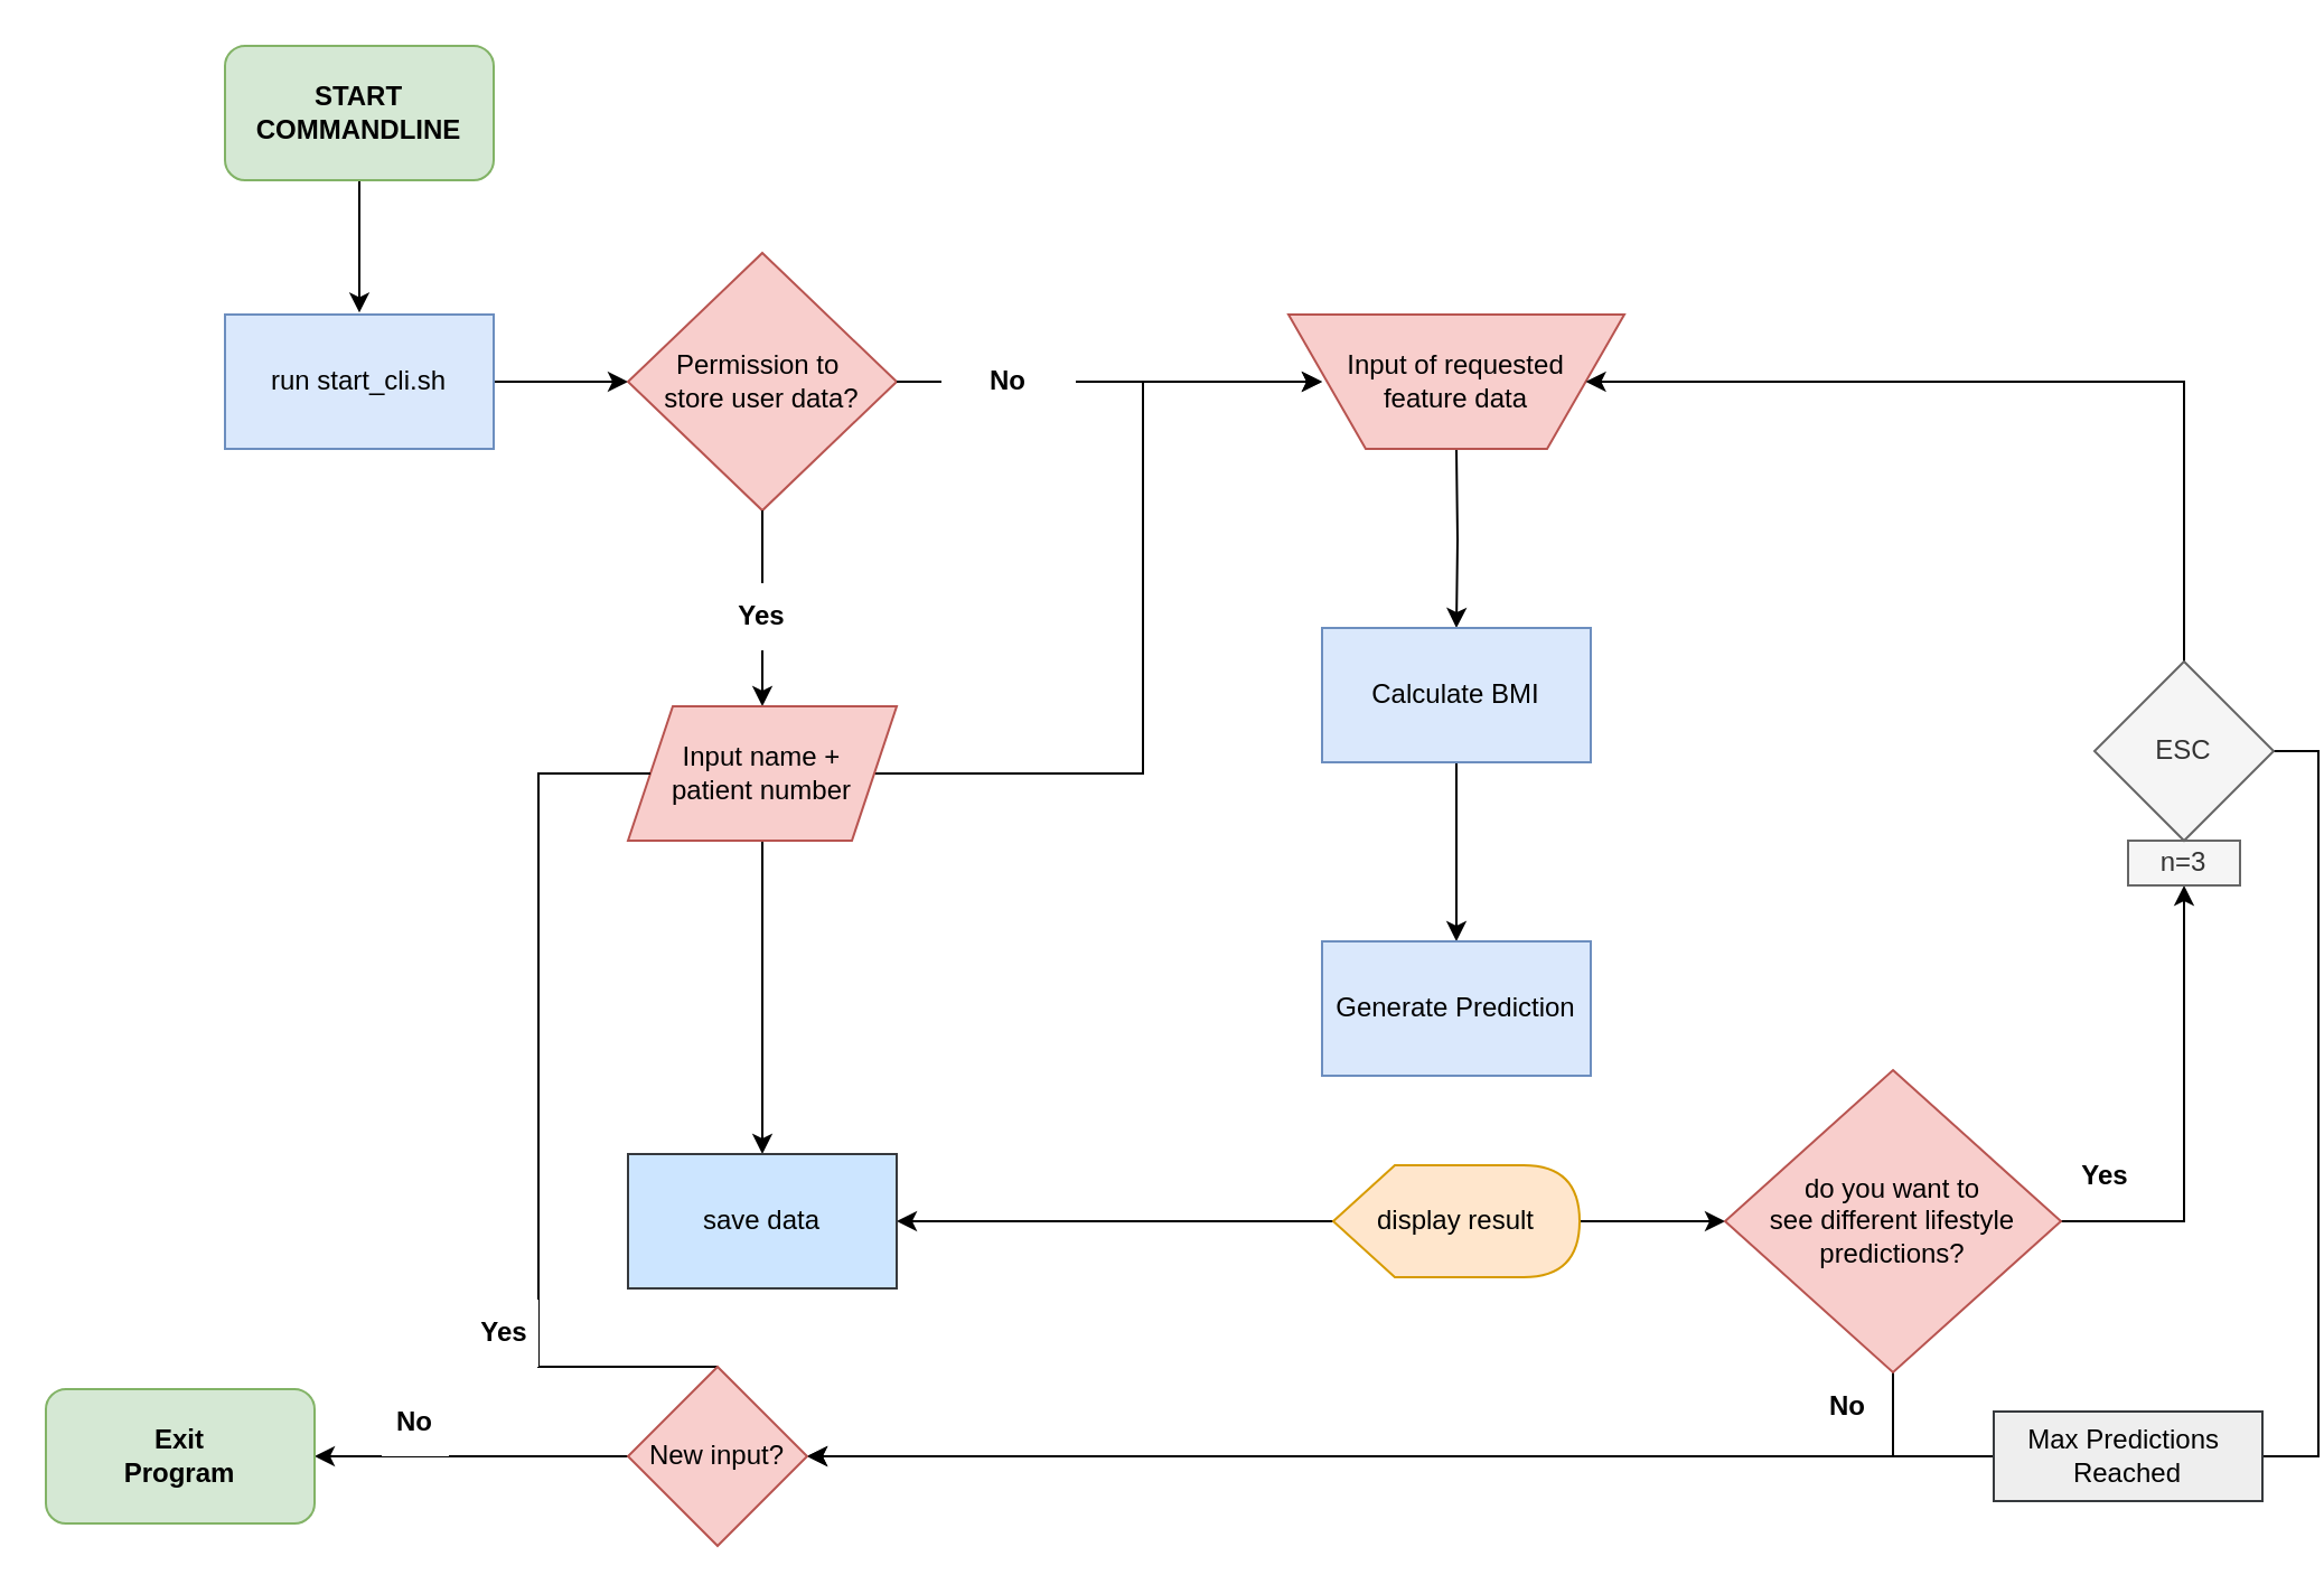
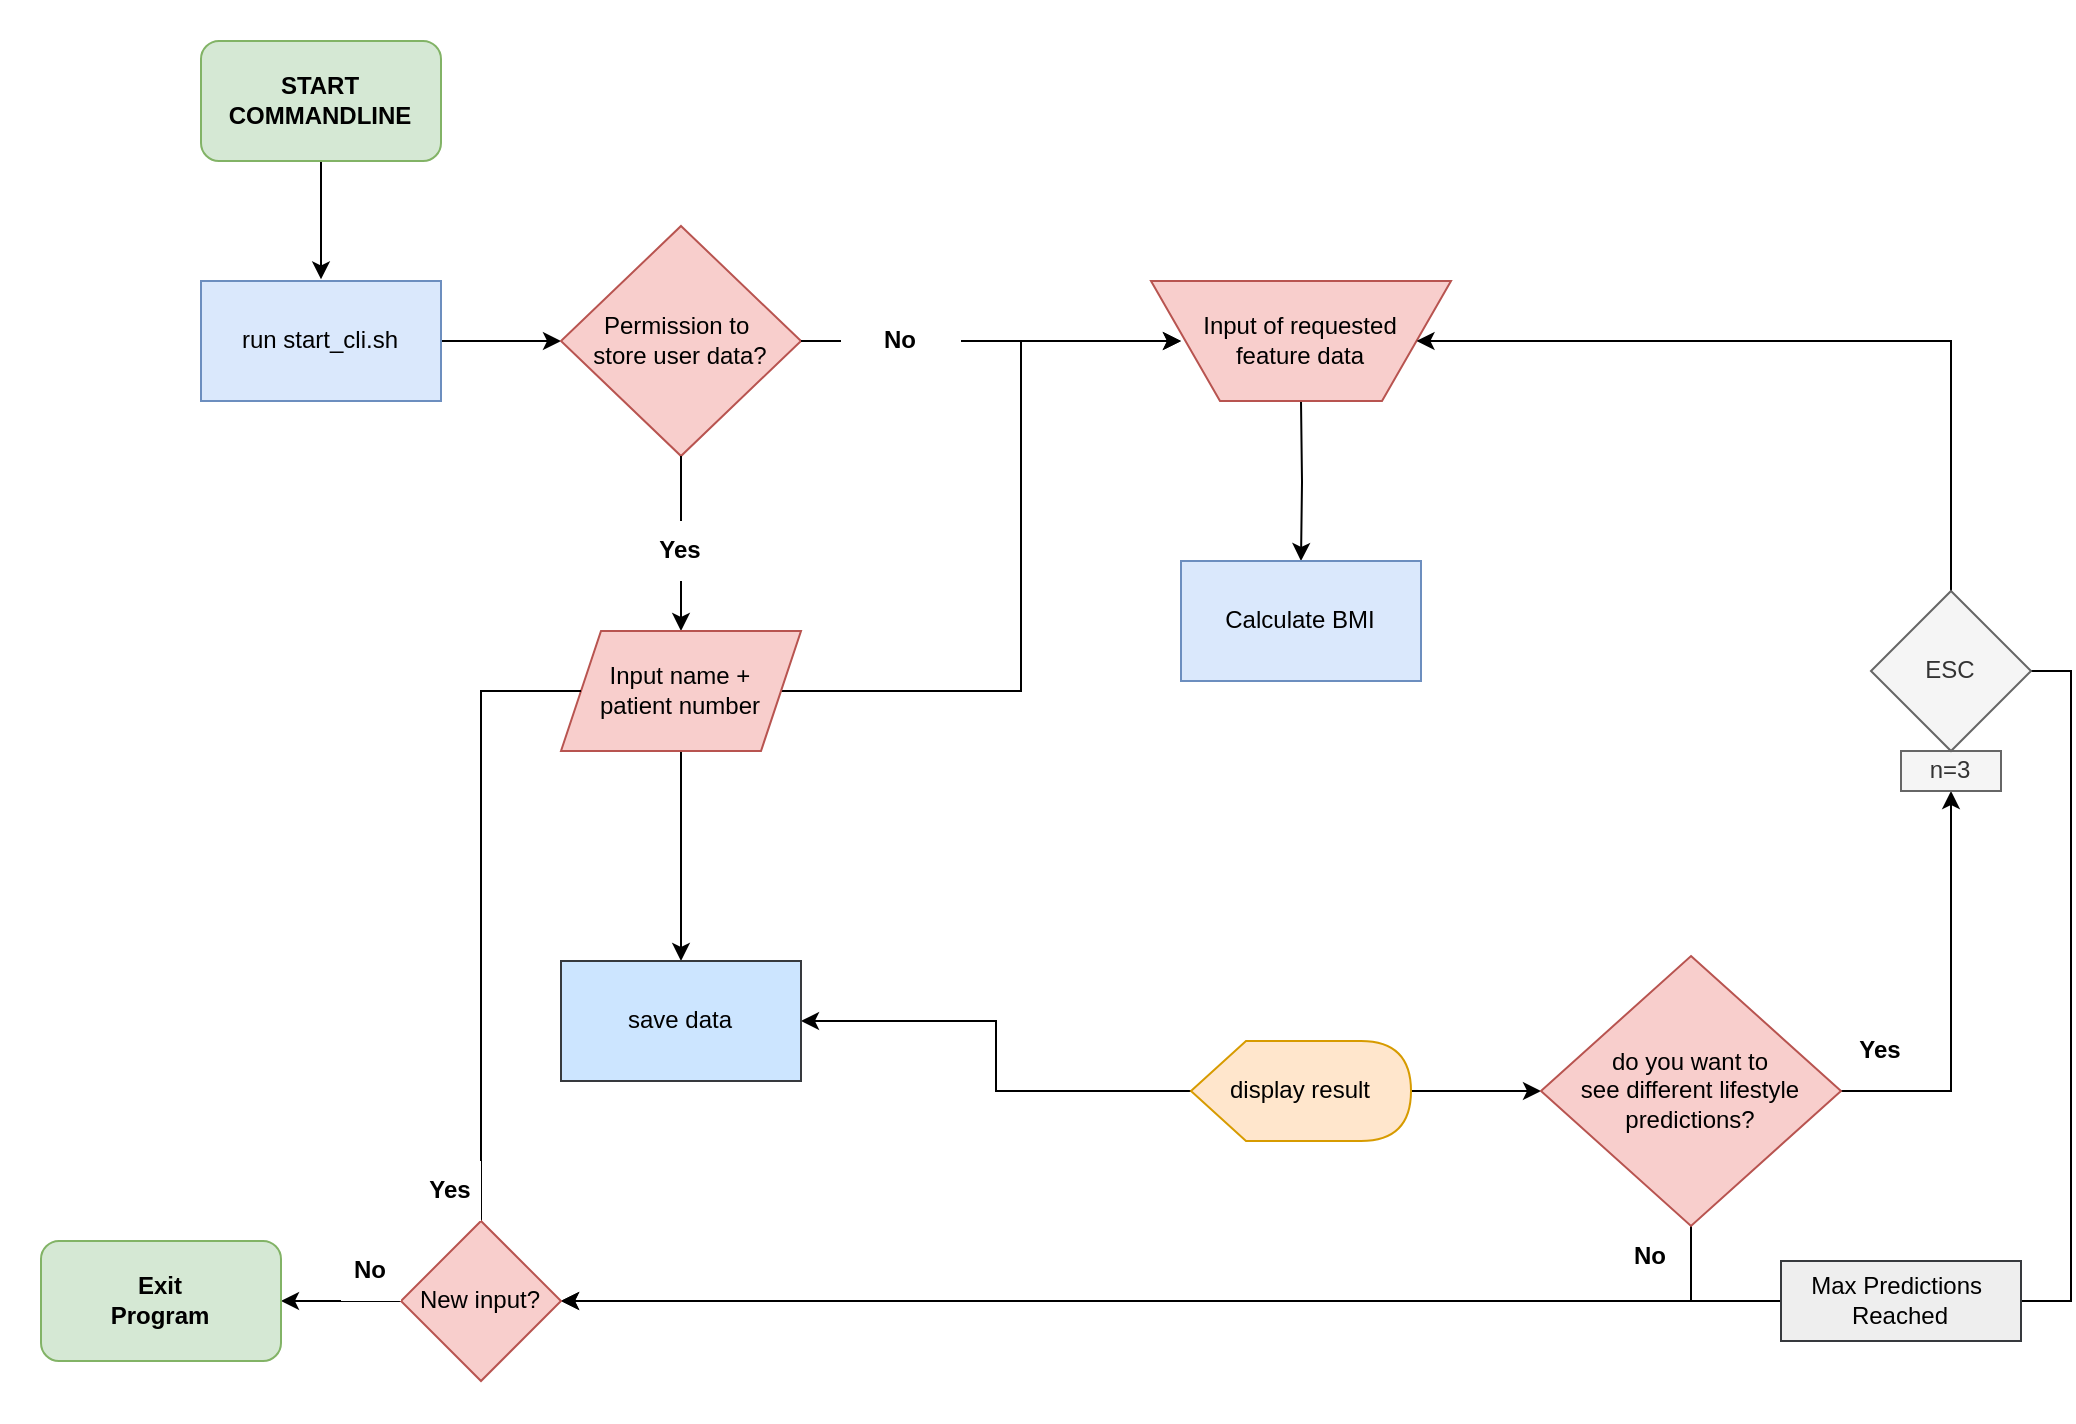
  <mxCell id="0" />
  <mxCell id="1" parent="0" />
  <mxCell id="2" style="edgeStyle=orthogonalEdgeStyle;rounded=0;orthogonalLoop=1;jettySize=auto;html=1;exitX=0.5;exitY=1;exitDx=0;exitDy=0;entryX=0.5;entryY=0.153;entryDx=0;entryDy=0;entryPerimeter=0;fontColor=#000000;" edge="1" parent="1" source="3"><mxGeometry relative="1" as="geometry"><mxPoint x="160" y="139.18" as="targetPoint" /></mxGeometry></mxCell>
  <mxCell id="3" value="START&lt;br&gt;COMMANDLINE" style="rounded=1;whiteSpace=wrap;html=1;fillColor=#d5e8d4;strokeColor=#82b366;fontStyle=1" vertex="1" parent="1"><mxGeometry x="100" y="20" width="120" height="60" as="geometry" /></mxCell>
  <mxCell id="4" style="edgeStyle=orthogonalEdgeStyle;rounded=0;orthogonalLoop=1;jettySize=auto;html=1;exitX=1;exitY=0.5;exitDx=0;exitDy=0;entryX=0;entryY=0.5;entryDx=0;entryDy=0;fontColor=#000000;" edge="1" parent="1" source="5"><mxGeometry relative="1" as="geometry"><mxPoint x="280" y="170" as="targetPoint" /></mxGeometry></mxCell>
  <mxCell id="5" value="run start_cli.sh" style="rounded=0;whiteSpace=wrap;html=1;fillColor=#dae8fc;strokeColor=#6c8ebf;" vertex="1" parent="1"><mxGeometry x="100" y="140" width="120" height="60" as="geometry" /></mxCell>
  <mxCell id="6" value="" style="edgeStyle=orthogonalEdgeStyle;rounded=0;orthogonalLoop=1;jettySize=auto;html=1;fontColor=#000000;startArrow=none;" edge="1" parent="1" source="12" target="11"><mxGeometry relative="1" as="geometry" /></mxCell>
  <mxCell id="7" value="" style="edgeStyle=orthogonalEdgeStyle;rounded=0;orthogonalLoop=1;jettySize=auto;html=1;fontColor=#000000;startArrow=none;" edge="1" parent="1" source="15"><mxGeometry relative="1" as="geometry"><mxPoint x="590" y="170" as="targetPoint" /></mxGeometry></mxCell>
  <mxCell id="8" value="Permission to&amp;nbsp;&lt;br&gt;store user data?" style="rhombus;whiteSpace=wrap;html=1;rounded=0;fillColor=#f8cecc;strokeColor=#b85450;" vertex="1" parent="1"><mxGeometry x="280" y="112.5" width="120" height="115" as="geometry" /></mxCell>
  <mxCell id="9" style="edgeStyle=orthogonalEdgeStyle;rounded=0;orthogonalLoop=1;jettySize=auto;html=1;exitX=1;exitY=0.5;exitDx=0;exitDy=0;entryX=0;entryY=0.5;entryDx=0;entryDy=0;fontColor=#000000;" edge="1" parent="1" source="11"><mxGeometry relative="1" as="geometry"><mxPoint x="590" y="170" as="targetPoint" /><Array as="points"><mxPoint x="510" y="345" /><mxPoint x="510" y="170" /></Array></mxGeometry></mxCell>
  <mxCell id="10" value="" style="edgeStyle=orthogonalEdgeStyle;rounded=0;orthogonalLoop=1;jettySize=auto;html=1;fontColor=#000000;" edge="1" parent="1" source="11" target="34"><mxGeometry relative="1" as="geometry" /></mxCell>
  <mxCell id="11" value="Input name +&lt;br&gt;patient number" style="shape=parallelogram;perimeter=parallelogramPerimeter;whiteSpace=wrap;html=1;fixedSize=1;fillColor=#f8cecc;strokeColor=#b85450;rounded=0;" vertex="1" parent="1"><mxGeometry x="280" y="315" width="120" height="60" as="geometry" /></mxCell>
  <mxCell id="12" value="&lt;b&gt;Yes&lt;/b&gt;" style="text;html=1;strokeColor=none;fillColor=none;align=center;verticalAlign=middle;whiteSpace=wrap;rounded=0;fontColor=#000000;" vertex="1" parent="1"><mxGeometry x="310" y="260" width="60" height="30" as="geometry" /></mxCell>
  <mxCell id="13" value="" style="edgeStyle=orthogonalEdgeStyle;rounded=0;orthogonalLoop=1;jettySize=auto;html=1;fontColor=#000000;endArrow=none;" edge="1" parent="1" source="8" target="12"><mxGeometry relative="1" as="geometry"><mxPoint x="340" y="227.5" as="sourcePoint" /><mxPoint x="340" y="335" as="targetPoint" /></mxGeometry></mxCell>
  <mxCell id="14" value="" style="edgeStyle=orthogonalEdgeStyle;rounded=0;orthogonalLoop=1;jettySize=auto;html=1;fontColor=#000000;" edge="1" parent="1" target="19"><mxGeometry relative="1" as="geometry"><mxPoint x="650" y="200" as="sourcePoint" /></mxGeometry></mxCell>
  <mxCell id="15" value="&lt;b&gt;No&lt;/b&gt;" style="text;html=1;strokeColor=none;fillColor=none;align=center;verticalAlign=middle;whiteSpace=wrap;rounded=0;fontColor=#000000;" vertex="1" parent="1"><mxGeometry x="420" y="155" width="60" height="30" as="geometry" /></mxCell>
  <mxCell id="16" value="" style="edgeStyle=orthogonalEdgeStyle;rounded=0;orthogonalLoop=1;jettySize=auto;html=1;fontColor=#000000;endArrow=none;" edge="1" parent="1" source="8" target="15"><mxGeometry relative="1" as="geometry"><mxPoint x="400" y="170" as="sourcePoint" /><mxPoint x="610" y="257.5" as="targetPoint" /></mxGeometry></mxCell>
  <mxCell id="17" style="edgeStyle=orthogonalEdgeStyle;rounded=0;orthogonalLoop=1;jettySize=auto;html=1;exitX=0.5;exitY=1;exitDx=0;exitDy=0;fontColor=#000000;" edge="1" parent="1"><mxGeometry relative="1" as="geometry"><mxPoint x="650" y="200" as="sourcePoint" /><mxPoint x="650" y="200" as="targetPoint" /></mxGeometry></mxCell>
- <mxCell id="18" value="" style="edgeStyle=orthogonalEdgeStyle;rounded=0;orthogonalLoop=1;jettySize=auto;html=1;fontColor=#000000;" edge="1" parent="1" source="19" target="20"><mxGeometry relative="1" as="geometry" /></mxCell>
  <mxCell id="19" value="Calculate BMI" style="whiteSpace=wrap;html=1;fillColor=#dae8fc;strokeColor=#6c8ebf;rounded=0;" vertex="1" parent="1"><mxGeometry x="590" y="280" width="120" height="60" as="geometry" /></mxCell>
- <mxCell id="20" value="Generate Prediction" style="whiteSpace=wrap;html=1;fillColor=#dae8fc;strokeColor=#6c8ebf;rounded=0;" vertex="1" parent="1"><mxGeometry x="590" y="420" width="120" height="60" as="geometry" /></mxCell>
  <mxCell id="21" style="edgeStyle=orthogonalEdgeStyle;rounded=0;orthogonalLoop=1;jettySize=auto;html=1;entryX=0;entryY=0.5;entryDx=0;entryDy=0;fontColor=#000000;" edge="1" parent="1" source="23" target="27"><mxGeometry relative="1" as="geometry" /></mxCell>
  <mxCell id="22" style="edgeStyle=orthogonalEdgeStyle;rounded=0;orthogonalLoop=1;jettySize=auto;html=1;fontColor=#000000;entryX=1;entryY=0.5;entryDx=0;entryDy=0;" edge="1" parent="1" source="23" target="34"><mxGeometry relative="1" as="geometry"><mxPoint x="410" y="545" as="targetPoint" /></mxGeometry></mxCell>
  <mxCell id="23" value="display result" style="shape=display;whiteSpace=wrap;html=1;rounded=0;fillColor=#ffe6cc;strokeColor=#d79b00;" vertex="1" parent="1"><mxGeometry x="595" y="520" width="110" height="50" as="geometry" /></mxCell>
  <mxCell id="24" value="Input of requested&lt;br&gt;feature data" style="verticalLabelPosition=middle;verticalAlign=middle;html=1;shape=trapezoid;perimeter=trapezoidPerimeter;whiteSpace=wrap;size=0.23;arcSize=10;flipV=1;labelPosition=center;align=center;rounded=0;fillColor=#f8cecc;strokeColor=#b85450;" vertex="1" parent="1"><mxGeometry x="575" y="140" width="150" height="60" as="geometry" /></mxCell>
  <mxCell id="25" style="edgeStyle=orthogonalEdgeStyle;rounded=0;orthogonalLoop=1;jettySize=auto;html=1;exitX=1;exitY=0.5;exitDx=0;exitDy=0;entryX=0.5;entryY=1;entryDx=0;entryDy=0;fontColor=#000000;" edge="1" parent="1" source="27" target="28"><mxGeometry relative="1" as="geometry" /></mxCell>
  <mxCell id="26" style="edgeStyle=orthogonalEdgeStyle;rounded=0;orthogonalLoop=1;jettySize=auto;html=1;exitX=0.5;exitY=1;exitDx=0;exitDy=0;entryX=1;entryY=0.5;entryDx=0;entryDy=0;fontColor=#000000;" edge="1" parent="1" source="27" target="37"><mxGeometry relative="1" as="geometry" /></mxCell>
  <mxCell id="27" value="do you want to &lt;br&gt;see different lifestyle predictions?" style="rhombus;whiteSpace=wrap;html=1;rounded=0;fillColor=#f8cecc;strokeColor=#b85450;" vertex="1" parent="1"><mxGeometry x="770" y="477.5" width="150" height="135" as="geometry" /></mxCell>
  <mxCell id="28" value="n=3" style="rounded=0;whiteSpace=wrap;html=1;fontColor=#333333;fillColor=#f5f5f5;strokeColor=#666666;" vertex="1" parent="1"><mxGeometry x="950" y="375" width="50" height="20" as="geometry" /></mxCell>
  <mxCell id="29" style="edgeStyle=orthogonalEdgeStyle;rounded=0;orthogonalLoop=1;jettySize=auto;html=1;exitX=0.5;exitY=0;exitDx=0;exitDy=0;entryX=1;entryY=0.5;entryDx=0;entryDy=0;fontColor=#000000;" edge="1" parent="1" source="31" target="24"><mxGeometry relative="1" as="geometry"><Array as="points"><mxPoint x="975" y="170" /></Array></mxGeometry></mxCell>
  <mxCell id="30" style="edgeStyle=orthogonalEdgeStyle;rounded=0;orthogonalLoop=1;jettySize=auto;html=1;exitX=1;exitY=0.5;exitDx=0;exitDy=0;entryX=1;entryY=0.5;entryDx=0;entryDy=0;fontColor=#000000;endArrow=none;" edge="1" parent="1" source="31" target="33"><mxGeometry relative="1" as="geometry" /></mxCell>
  <mxCell id="31" value="ESC" style="rhombus;whiteSpace=wrap;html=1;rounded=0;fontColor=#333333;fillColor=#f5f5f5;strokeColor=#666666;" vertex="1" parent="1"><mxGeometry x="935" y="295" width="80" height="80" as="geometry" /></mxCell>
  <mxCell id="32" style="edgeStyle=orthogonalEdgeStyle;rounded=0;orthogonalLoop=1;jettySize=auto;html=1;exitX=0;exitY=0.5;exitDx=0;exitDy=0;fontColor=#000000;" edge="1" parent="1" source="33" target="37"><mxGeometry relative="1" as="geometry"><mxPoint x="690" y="650" as="targetPoint" /></mxGeometry></mxCell>
  <mxCell id="33" value="Max Predictions&amp;nbsp;&lt;br&gt;Reached" style="rounded=0;whiteSpace=wrap;html=1;fillColor=#eeeeee;strokeColor=#36393d;" vertex="1" parent="1"><mxGeometry x="890" y="630" width="120" height="40" as="geometry" /></mxCell>
- <mxCell id="34" value="save data" style="whiteSpace=wrap;html=1;fillColor=#cce5ff;strokeColor=#36393d;rounded=0;" vertex="1" parent="1"><mxGeometry x="280" y="515" width="120" height="60" as="geometry" /></mxCell>
+ <mxCell id="34" value="save data" style="whiteSpace=wrap;html=1;fillColor=#cce5ff;strokeColor=#36393d;rounded=0;" vertex="1" parent="1"><mxGeometry x="280" y="480" width="120" height="60" as="geometry" /></mxCell>
  <mxCell id="35" style="edgeStyle=orthogonalEdgeStyle;rounded=0;orthogonalLoop=1;jettySize=auto;html=1;exitX=0.5;exitY=0;exitDx=0;exitDy=0;entryX=0;entryY=0.5;entryDx=0;entryDy=0;fontColor=#000000;endArrow=none;" edge="1" parent="1" source="37" target="11"><mxGeometry relative="1" as="geometry"><Array as="points"><mxPoint x="240" y="345" /></Array></mxGeometry></mxCell>
  <mxCell id="36" style="edgeStyle=orthogonalEdgeStyle;rounded=0;orthogonalLoop=1;jettySize=auto;html=1;exitX=0;exitY=0.5;exitDx=0;exitDy=0;entryX=1;entryY=0.5;entryDx=0;entryDy=0;fontColor=#000000;" edge="1" parent="1" source="37" target="39"><mxGeometry relative="1" as="geometry" /></mxCell>
- <mxCell id="37" value="New input?" style="rhombus;whiteSpace=wrap;html=1;rounded=0;fillColor=#f8cecc;strokeColor=#b85450;" vertex="1" parent="1"><mxGeometry x="280" y="610" width="80" height="80" as="geometry" /></mxCell>
+ <mxCell id="37" value="New input?" style="rhombus;whiteSpace=wrap;html=1;rounded=0;fillColor=#f8cecc;strokeColor=#b85450;" vertex="1" parent="1"><mxGeometry x="200" y="610" width="80" height="80" as="geometry" /></mxCell>
  <mxCell id="38" value="&lt;b&gt;Yes&lt;/b&gt;" style="text;html=1;strokeColor=none;fillColor=default;align=center;verticalAlign=middle;whiteSpace=wrap;rounded=0;fontColor=#000000;" vertex="1" parent="1"><mxGeometry x="210" y="580" width="30" height="30" as="geometry" /></mxCell>
  <mxCell id="39" value="Exit&lt;br&gt;Program" style="rounded=1;whiteSpace=wrap;html=1;fillColor=#d5e8d4;strokeColor=#82b366;fontStyle=1" vertex="1" parent="1"><mxGeometry x="20" y="620" width="120" height="60" as="geometry" /></mxCell>
  <mxCell id="40" value="&lt;b&gt;No&lt;/b&gt;" style="text;html=1;strokeColor=none;fillColor=default;align=center;verticalAlign=middle;whiteSpace=wrap;rounded=0;fontColor=#000000;" vertex="1" parent="1"><mxGeometry x="170" y="620" width="30" height="30" as="geometry" /></mxCell>
  <mxCell id="41" value="&lt;b&gt;No&lt;/b&gt;" style="text;html=1;strokeColor=none;fillColor=default;align=center;verticalAlign=middle;whiteSpace=wrap;rounded=0;fontColor=#000000;" vertex="1" parent="1"><mxGeometry x="810" y="612.5" width="30" height="30" as="geometry" /></mxCell>
  <mxCell id="42" value="&lt;b&gt;Yes&lt;/b&gt;" style="text;html=1;strokeColor=none;fillColor=default;align=center;verticalAlign=middle;whiteSpace=wrap;rounded=0;fontColor=#000000;" vertex="1" parent="1"><mxGeometry x="920" y="510" width="40" height="30" as="geometry" /></mxCell>
